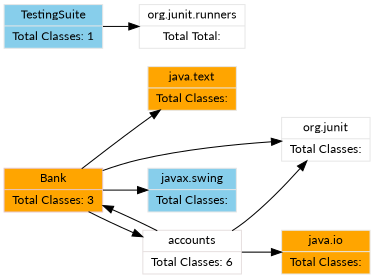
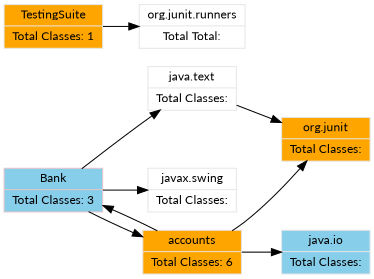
  digraph {
    fontname=Lato
    rankdir=LR
    node [color=".99 0.0 .9" fillcolor=white fontname=Lato fontsize=12 shape=record style=filled]
    edge [fontname=Lato]
-   n1 [color=".99 0.14 .9" fillcolor=orange label="Bank | Total Classes: 3"]
-   n2 [color=".99 0.03 .9" label="accounts | Total Classes: 6"]
-   n3 [fillcolor=orange label="java.text | Total Classes: "]
-   n4 [fillcolor=skyblue label="javax.swing | Total Classes: "]
-   n5 [label="org.junit | Total Classes: "]
-   n6 [fillcolor=orange label="java.io | Total Classes: "]
-   n7 [color=".99 0 .9" fillcolor=skyblue label="TestingSuite | Total Classes: 1"]
+   n1 [color=".99 0.14 .9" fillcolor=skyblue label="Bank | Total Classes: 3"]
+   n2 [color=".99 0.03 .9" fillcolor=orange label="accounts | Total Classes: 6"]
+   n3 [label="java.text | Total Classes: "]
+   n4 [label="javax.swing | Total Classes: "]
+   n5 [fillcolor=orange label="org.junit | Total Classes: "]
+   n6 [fillcolor=skyblue label="java.io | Total Classes: "]
+   n7 [color=".99 0 .9" fillcolor=orange label="TestingSuite | Total Classes: 1"]
    n8 [label="org.junit.runners | Total Total: "]
    n1 -> n2
    n1 -> n3
    n1 -> n4
-   n1 -> n5
+   n3 -> n5
    n2 -> n1
    n2 -> n5
    n2 -> n6
    n7 -> n8
  }
